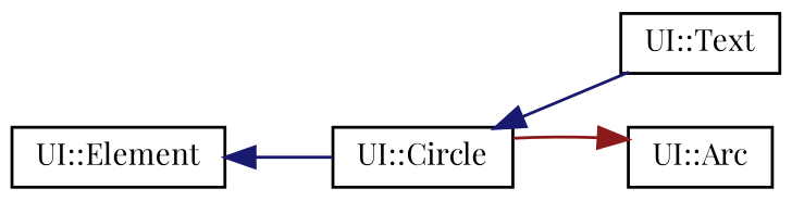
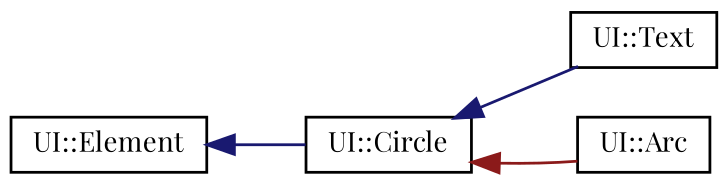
  digraph {
    fontname="Playfair Display"
    rankdir=LR
    node [color=black fillcolor=white fontname="Playfair Display" fontsize=10 shape=record style=filled]
    edge [color=midnightblue dir=back fontname="Playfair Display" fontsize=10 labelfontname=Helvetica labelfontsize=10 style=solid]
    n1 [height=0.2 label="UI::Element" width=0.4]
    n2 [height=0.2 label="UI::Circle" width=0.4]
    n3 [height=0.2 label="UI::Text" width=0.4]
    n4 [height=0.2 label="UI::Arc" width=0.4]
    n1 -> n2
    n2 -> n3
-   n4 -> n2 [color=firebrick4]
+   n2 -> n4 [color=firebrick4]
  }
